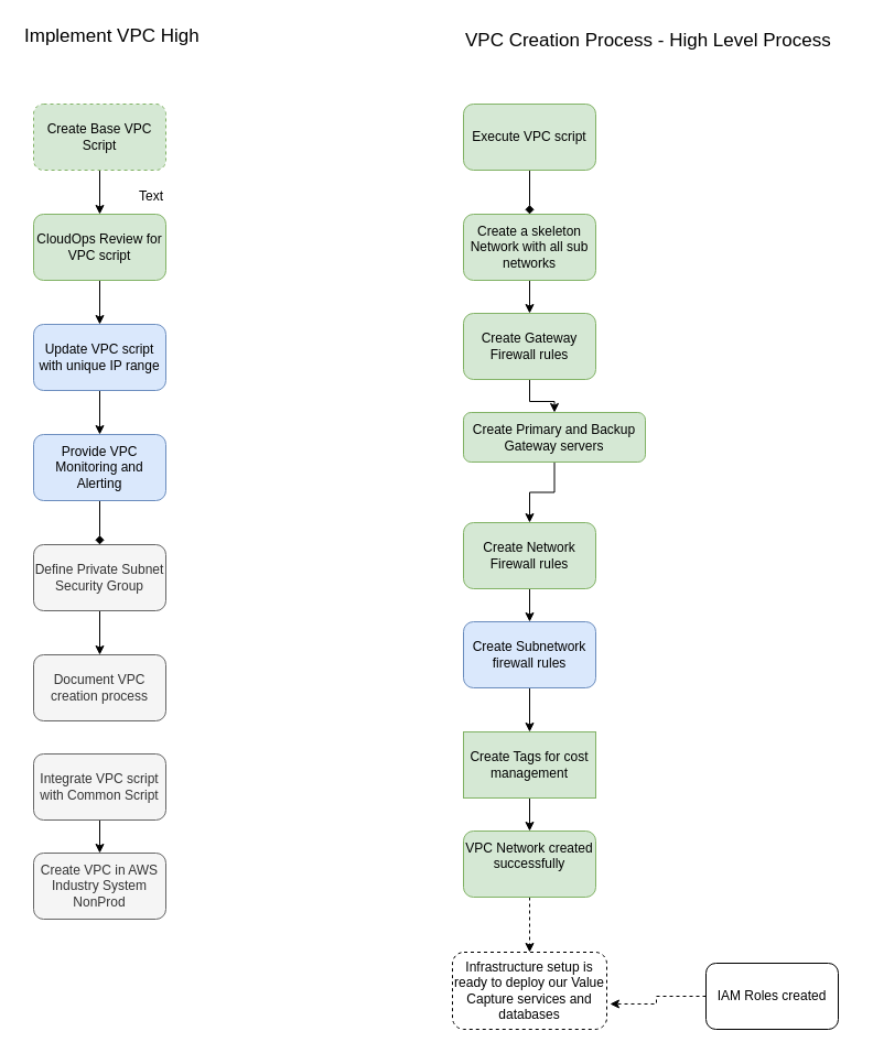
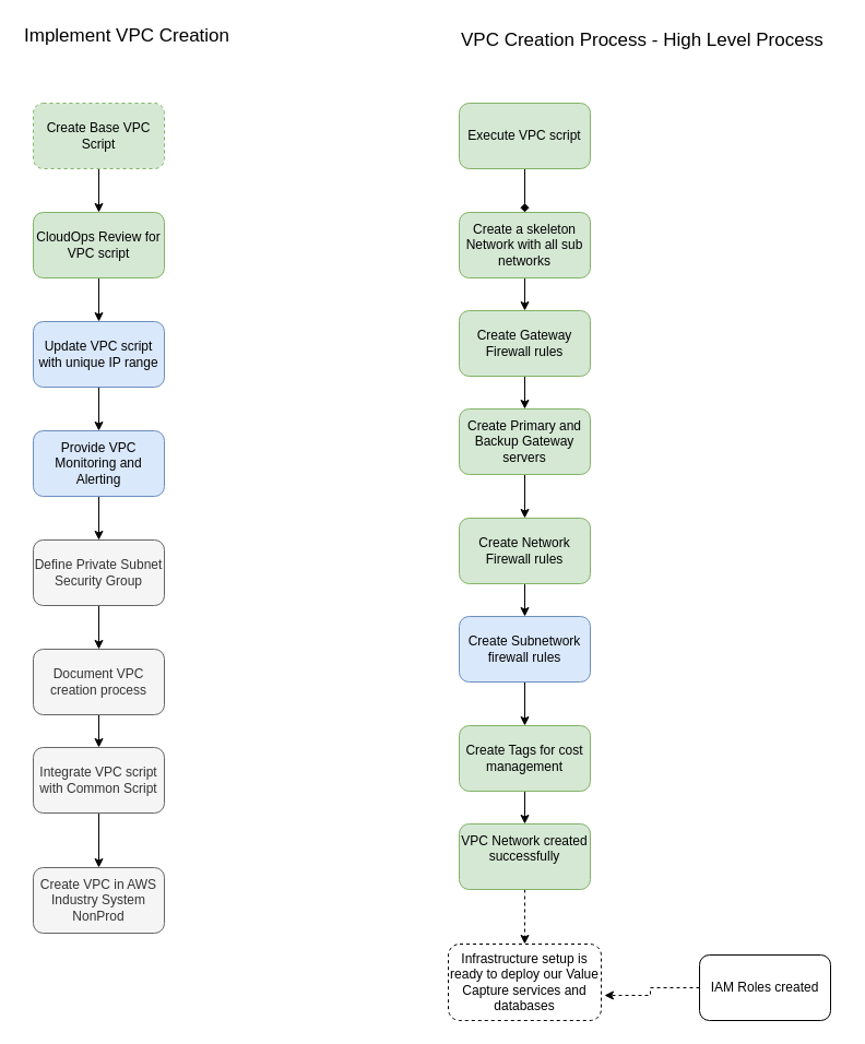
  <mxCell id="0" />
  <mxCell id="1" parent="0" />
  <mxCell id="2" value="" style="edgeStyle=orthogonalEdgeStyle;rounded=0;orthogonalLoop=1;jettySize=auto;html=1;endArrow=diamond;" parent="1" source="3" target="5" edge="1"><mxGeometry relative="1" as="geometry" /></mxCell>
  <mxCell id="3" value="Execute VPC script" style="rounded=1;whiteSpace=wrap;html=1;fillColor=#d5e8d4;strokeColor=#82b366;" parent="1" vertex="1"><mxGeometry x="420" y="94" width="120" height="60" as="geometry" /></mxCell>
  <mxCell id="4" value="" style="edgeStyle=orthogonalEdgeStyle;rounded=0;orthogonalLoop=1;jettySize=auto;html=1;" parent="1" source="5" target="7" edge="1"><mxGeometry relative="1" as="geometry" /></mxCell>
  <mxCell id="5" value="Create a skeleton Network with all sub networks" style="rounded=1;whiteSpace=wrap;html=1;fillColor=#d5e8d4;strokeColor=#82b366;" parent="1" vertex="1"><mxGeometry x="420" y="194" width="120" height="60" as="geometry" /></mxCell>
  <mxCell id="6" value="" style="edgeStyle=orthogonalEdgeStyle;rounded=0;orthogonalLoop=1;jettySize=auto;html=1;" parent="1" source="7" target="9" edge="1"><mxGeometry relative="1" as="geometry" /></mxCell>
  <mxCell id="7" value="Create Gateway Firewall rules" style="rounded=1;whiteSpace=wrap;html=1;fillColor=#d5e8d4;strokeColor=#82b366;" parent="1" vertex="1"><mxGeometry x="420" y="284" width="120" height="60" as="geometry" /></mxCell>
  <mxCell id="8" value="" style="edgeStyle=orthogonalEdgeStyle;rounded=0;orthogonalLoop=1;jettySize=auto;html=1;" parent="1" source="9" target="11" edge="1"><mxGeometry relative="1" as="geometry" /></mxCell>
- <mxCell id="9" value="Create Primary and Backup Gateway servers" style="rounded=1;whiteSpace=wrap;html=1;fillColor=#d5e8d4;strokeColor=#82b366;" parent="1" vertex="1"><mxGeometry x="420" y="374" width="165" height="45" as="geometry" /></mxCell>
+ <mxCell id="9" value="Create Primary and Backup Gateway servers" style="rounded=1;whiteSpace=wrap;html=1;fillColor=#d5e8d4;strokeColor=#82b366;" parent="1" vertex="1"><mxGeometry x="420" y="374" width="120" height="60" as="geometry" /></mxCell>
  <mxCell id="10" value="" style="edgeStyle=orthogonalEdgeStyle;rounded=0;orthogonalLoop=1;jettySize=auto;html=1;" parent="1" source="11" target="13" edge="1"><mxGeometry relative="1" as="geometry" /></mxCell>
  <mxCell id="11" value="Create Network Firewall rules" style="rounded=1;whiteSpace=wrap;html=1;fillColor=#d5e8d4;strokeColor=#82b366;" parent="1" vertex="1"><mxGeometry x="420" y="474" width="120" height="60" as="geometry" /></mxCell>
  <mxCell id="12" value="" style="edgeStyle=orthogonalEdgeStyle;rounded=0;orthogonalLoop=1;jettySize=auto;html=1;" parent="1" source="13" target="15" edge="1"><mxGeometry relative="1" as="geometry" /></mxCell>
  <mxCell id="13" value="Create Subnetwork firewall rules" style="rounded=1;whiteSpace=wrap;html=1;fillColor=#dae8fc;strokeColor=#6c8ebf;" parent="1" vertex="1"><mxGeometry x="420" y="564" width="120" height="60" as="geometry" /></mxCell>
  <mxCell id="14" value="" style="edgeStyle=orthogonalEdgeStyle;rounded=0;orthogonalLoop=1;jettySize=auto;html=1;" parent="1" source="15" target="17" edge="1"><mxGeometry relative="1" as="geometry" /></mxCell>
- <mxCell id="15" value="Create Tags for cost management" style="whiteSpace=wrap;html=1;fillColor=#d5e8d4;strokeColor=#82b366;rounded=0;" parent="1" vertex="1"><mxGeometry x="420" y="664" width="120" height="60" as="geometry" /></mxCell>
+ <mxCell id="15" value="Create Tags for cost management" style="rounded=1;whiteSpace=wrap;html=1;fillColor=#d5e8d4;strokeColor=#82b366;" parent="1" vertex="1"><mxGeometry x="420" y="664" width="120" height="60" as="geometry" /></mxCell>
  <mxCell id="16" value="" style="edgeStyle=orthogonalEdgeStyle;rounded=0;orthogonalLoop=1;jettySize=auto;html=1;dashed=1;" parent="1" source="17" target="18" edge="1"><mxGeometry relative="1" as="geometry" /></mxCell>
  <mxCell id="17" value="VPC Network created successfully&lt;br&gt;&lt;br&gt;" style="rounded=1;whiteSpace=wrap;html=1;fillColor=#d5e8d4;strokeColor=#82b366;" parent="1" vertex="1"><mxGeometry x="420" y="754" width="120" height="60" as="geometry" /></mxCell>
  <mxCell id="18" value="Infrastructure setup is ready to deploy our Value Capture services and databases" style="rounded=1;whiteSpace=wrap;html=1;dashed=1;" parent="1" vertex="1"><mxGeometry x="410" y="864" width="140" height="70" as="geometry" /></mxCell>
  <mxCell id="19" value="" style="edgeStyle=orthogonalEdgeStyle;rounded=0;orthogonalLoop=1;jettySize=auto;html=1;dashed=1;entryX=1.021;entryY=0.671;entryDx=0;entryDy=0;entryPerimeter=0;" parent="1" source="20" target="18" edge="1"><mxGeometry relative="1" as="geometry"><mxPoint x="645" y="944" as="targetPoint" /></mxGeometry></mxCell>
  <mxCell id="20" value="IAM Roles created" style="rounded=1;whiteSpace=wrap;html=1;" parent="1" vertex="1"><mxGeometry x="640" y="874" width="120" height="60" as="geometry" /></mxCell>
  <mxCell id="21" value="" style="edgeStyle=orthogonalEdgeStyle;rounded=0;orthogonalLoop=1;jettySize=auto;html=1;" edge="1" parent="1" source="22" target="24"><mxGeometry relative="1" as="geometry" /></mxCell>
  <mxCell id="22" value="Create Base VPC Script&lt;br&gt;" style="rounded=1;whiteSpace=wrap;html=1;fillColor=#d5e8d4;strokeColor=#82b366;dashed=1;" vertex="1" parent="1"><mxGeometry x="30" y="94" width="120" height="60" as="geometry" /></mxCell>
  <mxCell id="23" value="" style="edgeStyle=orthogonalEdgeStyle;rounded=0;orthogonalLoop=1;jettySize=auto;html=1;" edge="1" parent="1" source="24" target="26"><mxGeometry relative="1" as="geometry" /></mxCell>
  <mxCell id="24" value="&lt;br&gt;CloudOps Review for VPC script&lt;br&gt;&amp;nbsp;&lt;br&gt;" style="rounded=1;whiteSpace=wrap;html=1;fillColor=#d5e8d4;strokeColor=#82b366;" vertex="1" parent="1"><mxGeometry x="30" y="194" width="120" height="60" as="geometry" /></mxCell>
  <mxCell id="25" value="" style="edgeStyle=orthogonalEdgeStyle;rounded=0;orthogonalLoop=1;jettySize=auto;html=1;" edge="1" parent="1" source="26" target="30"><mxGeometry relative="1" as="geometry" /></mxCell>
  <mxCell id="26" value="Update VPC script with unique IP range&lt;br&gt;" style="rounded=1;whiteSpace=wrap;html=1;fillColor=#dae8fc;strokeColor=#6c8ebf;" vertex="1" parent="1"><mxGeometry x="30" y="294" width="120" height="60" as="geometry" /></mxCell>
  <mxCell id="27" value="" style="edgeStyle=orthogonalEdgeStyle;rounded=0;orthogonalLoop=1;jettySize=auto;html=1;" edge="1" parent="1" source="28" target="32"><mxGeometry relative="1" as="geometry" /></mxCell>
  <mxCell id="28" value="Define Private Subnet Security Group&lt;br&gt;" style="rounded=1;whiteSpace=wrap;html=1;fillColor=#f5f5f5;strokeColor=#666666;fontColor=#333333;" vertex="1" parent="1"><mxGeometry x="30" y="494" width="120" height="60" as="geometry" /></mxCell>
- <mxCell id="29" value="" style="edgeStyle=orthogonalEdgeStyle;rounded=0;orthogonalLoop=1;jettySize=auto;html=1;endArrow=diamond;" edge="1" parent="1" source="30" target="28"><mxGeometry relative="1" as="geometry" /></mxCell>
+ <mxCell id="29" value="" style="edgeStyle=orthogonalEdgeStyle;rounded=0;orthogonalLoop=1;jettySize=auto;html=1;" edge="1" parent="1" source="30" target="28"><mxGeometry relative="1" as="geometry" /></mxCell>
  <mxCell id="30" value="Provide VPC Monitoring and Alerting&lt;br&gt;" style="rounded=1;whiteSpace=wrap;html=1;fillColor=#dae8fc;strokeColor=#6c8ebf;" vertex="1" parent="1"><mxGeometry x="30" y="394" width="120" height="60" as="geometry" /></mxCell>
+ <mxCell id="31" value="" style="edgeStyle=orthogonalEdgeStyle;rounded=0;orthogonalLoop=1;jettySize=auto;html=1;" edge="1" parent="1" source="32" target="34"><mxGeometry relative="1" as="geometry" /></mxCell>
  <mxCell id="32" value="&lt;br&gt;Document VPC creation process&lt;br&gt;&lt;br&gt;" style="rounded=1;whiteSpace=wrap;html=1;fillColor=#f5f5f5;strokeColor=#666666;fontColor=#333333;" vertex="1" parent="1"><mxGeometry x="30" y="594" width="120" height="60" as="geometry" /></mxCell>
  <mxCell id="33" value="" style="edgeStyle=orthogonalEdgeStyle;rounded=0;orthogonalLoop=1;jettySize=auto;html=1;" edge="1" parent="1" source="34" target="35"><mxGeometry relative="1" as="geometry" /></mxCell>
  <mxCell id="34" value="Integrate VPC script with Common Script&lt;br&gt;" style="rounded=1;whiteSpace=wrap;html=1;fillColor=#f5f5f5;strokeColor=#666666;fontColor=#333333;" vertex="1" parent="1"><mxGeometry x="30" y="684" width="120" height="60" as="geometry" /></mxCell>
- <mxCell id="35" value="Create VPC in AWS Industry System NonProd" style="rounded=1;whiteSpace=wrap;html=1;fillColor=#f5f5f5;strokeColor=#666666;fontColor=#333333;" vertex="1" parent="1"><mxGeometry x="30" y="774" width="120" height="60" as="geometry" /></mxCell>
+ <mxCell id="35" value="Create VPC in AWS Industry System NonProd" style="rounded=1;whiteSpace=wrap;html=1;fillColor=#f5f5f5;strokeColor=#666666;fontColor=#333333;" vertex="1" parent="1"><mxGeometry x="30" y="794" width="120" height="60" as="geometry" /></mxCell>
  <mxCell id="36" value="&lt;div style=&quot;text-align: center&quot;&gt;&lt;br&gt;&lt;/div&gt;" style="text;html=1;resizable=0;points=[];autosize=1;align=left;verticalAlign=top;spacingTop=-4;" vertex="1" parent="1"><mxGeometry x="270" y="20" width="20" height="20" as="geometry" /></mxCell>
- <mxCell id="37" value="&lt;span&gt;&lt;font style=&quot;font-size: 17px&quot;&gt;Implement VPC High&lt;/font&gt;&lt;/span&gt;" style="text;html=1;resizable=0;points=[];autosize=1;align=left;verticalAlign=top;spacingTop=-4;strokeWidth=2;" vertex="1" parent="1"><mxGeometry x="20" y="20" width="200" height="20" as="geometry" /></mxCell>
+ <mxCell id="37" value="&lt;span&gt;&lt;font style=&quot;font-size: 17px&quot;&gt;Implement VPC Creation&lt;/font&gt;&lt;/span&gt;" style="text;html=1;resizable=0;points=[];autosize=1;align=left;verticalAlign=top;spacingTop=-4;strokeWidth=2;" vertex="1" parent="1"><mxGeometry x="20" y="20" width="200" height="20" as="geometry" /></mxCell>
  <mxCell id="38" value="&lt;font style=&quot;font-size: 17px&quot;&gt;VPC Creation Process - High Level Process&lt;br&gt;&lt;/font&gt;&lt;br&gt;" style="text;html=1;resizable=0;points=[];autosize=1;align=left;verticalAlign=top;spacingTop=-4;" vertex="1" parent="1"><mxGeometry x="420" y="24" width="350" height="30" as="geometry" /></mxCell>
- <mxCell id="39" value="Text" style="text;html=1;resizable=0;points=[];autosize=1;align=left;verticalAlign=top;spacingTop=-4;" vertex="1" parent="1"><mxGeometry x="124" y="168" width="40" height="20" as="geometry" /></mxCell>
